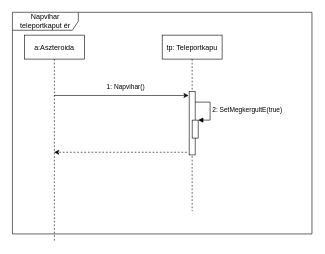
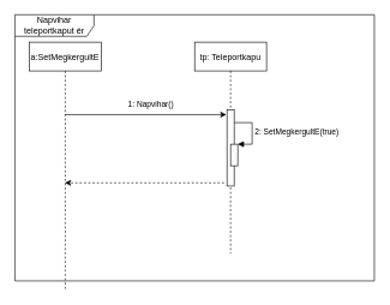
  <mxCell id="0" />
  <mxCell id="1" parent="0" />
  <mxCell id="2" value="Napvihar teleportkaput ér" style="shape=umlFrame;whiteSpace=wrap;html=1;width=110;height=30;" vertex="1" parent="1"><mxGeometry y="20" width="500" height="370" as="geometry" x="20" /></mxCell>
- <mxCell id="3" value="a:Aszteroida" style="shape=umlLifeline;perimeter=lifelinePerimeter;container=1;collapsible=0;recursiveResize=0;rounded=0;shadow=0;strokeWidth=1;" vertex="1" parent="1"><mxGeometry x="40" y="58.13" width="100" height="343.75" as="geometry" /></mxCell>
+ <mxCell id="3" value="a:SetMegkergultE" style="shape=umlLifeline;perimeter=lifelinePerimeter;container=1;collapsible=0;recursiveResize=0;rounded=0;shadow=0;strokeWidth=1;" vertex="1" parent="1"><mxGeometry x="40" y="58.13" width="100" height="343.75" as="geometry" /></mxCell>
  <mxCell id="4" value="tp: Teleportkapu" style="shape=umlLifeline;perimeter=lifelinePerimeter;container=1;collapsible=0;recursiveResize=0;rounded=0;shadow=0;strokeWidth=1;" vertex="1" parent="1"><mxGeometry x="270" y="58.13" width="100" height="293.75" as="geometry" /></mxCell>
  <mxCell id="5" value="" style="points=[];perimeter=orthogonalPerimeter;rounded=0;shadow=0;strokeWidth=1;" vertex="1" parent="4"><mxGeometry x="45" y="93.75" width="10" height="106.25" as="geometry" /></mxCell>
  <mxCell id="6" value="&lt;span style=&quot;color: rgb(0 , 0 , 0) ; font-family: &amp;#34;helvetica&amp;#34; ; font-size: 11px ; font-style: normal ; font-weight: 400 ; letter-spacing: normal ; text-align: center ; text-indent: 0px ; text-transform: none ; word-spacing: 0px ; background-color: rgb(255 , 255 , 255) ; display: inline ; float: none&quot;&gt;1: Napvihar()&lt;/span&gt;" style="endArrow=classic;html=1;entryX=-0.08;entryY=0.066;entryDx=0;entryDy=0;entryPerimeter=0;" edge="1" parent="1" source="3" target="5"><mxGeometry x="0.055" y="15" width="50" height="50" relative="1" as="geometry"><mxPoint x="75" y="177.013" as="sourcePoint" /><mxPoint x="620" y="270" as="targetPoint" /><mxPoint as="offset" /></mxGeometry></mxCell>
  <mxCell id="7" value="" style="endArrow=classic;html=1;dashed=1;exitX=-0.4;exitY=0.958;exitDx=0;exitDy=0;exitPerimeter=0;" edge="1" parent="1" source="5" target="3"><mxGeometry width="50" height="50" relative="1" as="geometry"><mxPoint x="609" y="375" as="sourcePoint" /><mxPoint x="75" y="271.788" as="targetPoint" /></mxGeometry></mxCell>
  <mxCell id="8" value="" style="html=1;points=[];perimeter=orthogonalPerimeter;" vertex="1" parent="1"><mxGeometry x="320" y="200.01" width="10" height="30" as="geometry" /></mxCell>
  <mxCell id="9" value="2: SetMegkergultE(true)" style="edgeStyle=orthogonalEdgeStyle;html=1;align=left;spacingLeft=2;endArrow=block;rounded=0;entryX=1;entryY=0;" edge="1" parent="1" source="5" target="8"><mxGeometry relative="1" as="geometry"><mxPoint x="320" y="180.01" as="sourcePoint" /><Array as="points"><mxPoint x="350" y="170" /><mxPoint x="350" y="200" /></Array></mxGeometry></mxCell>
